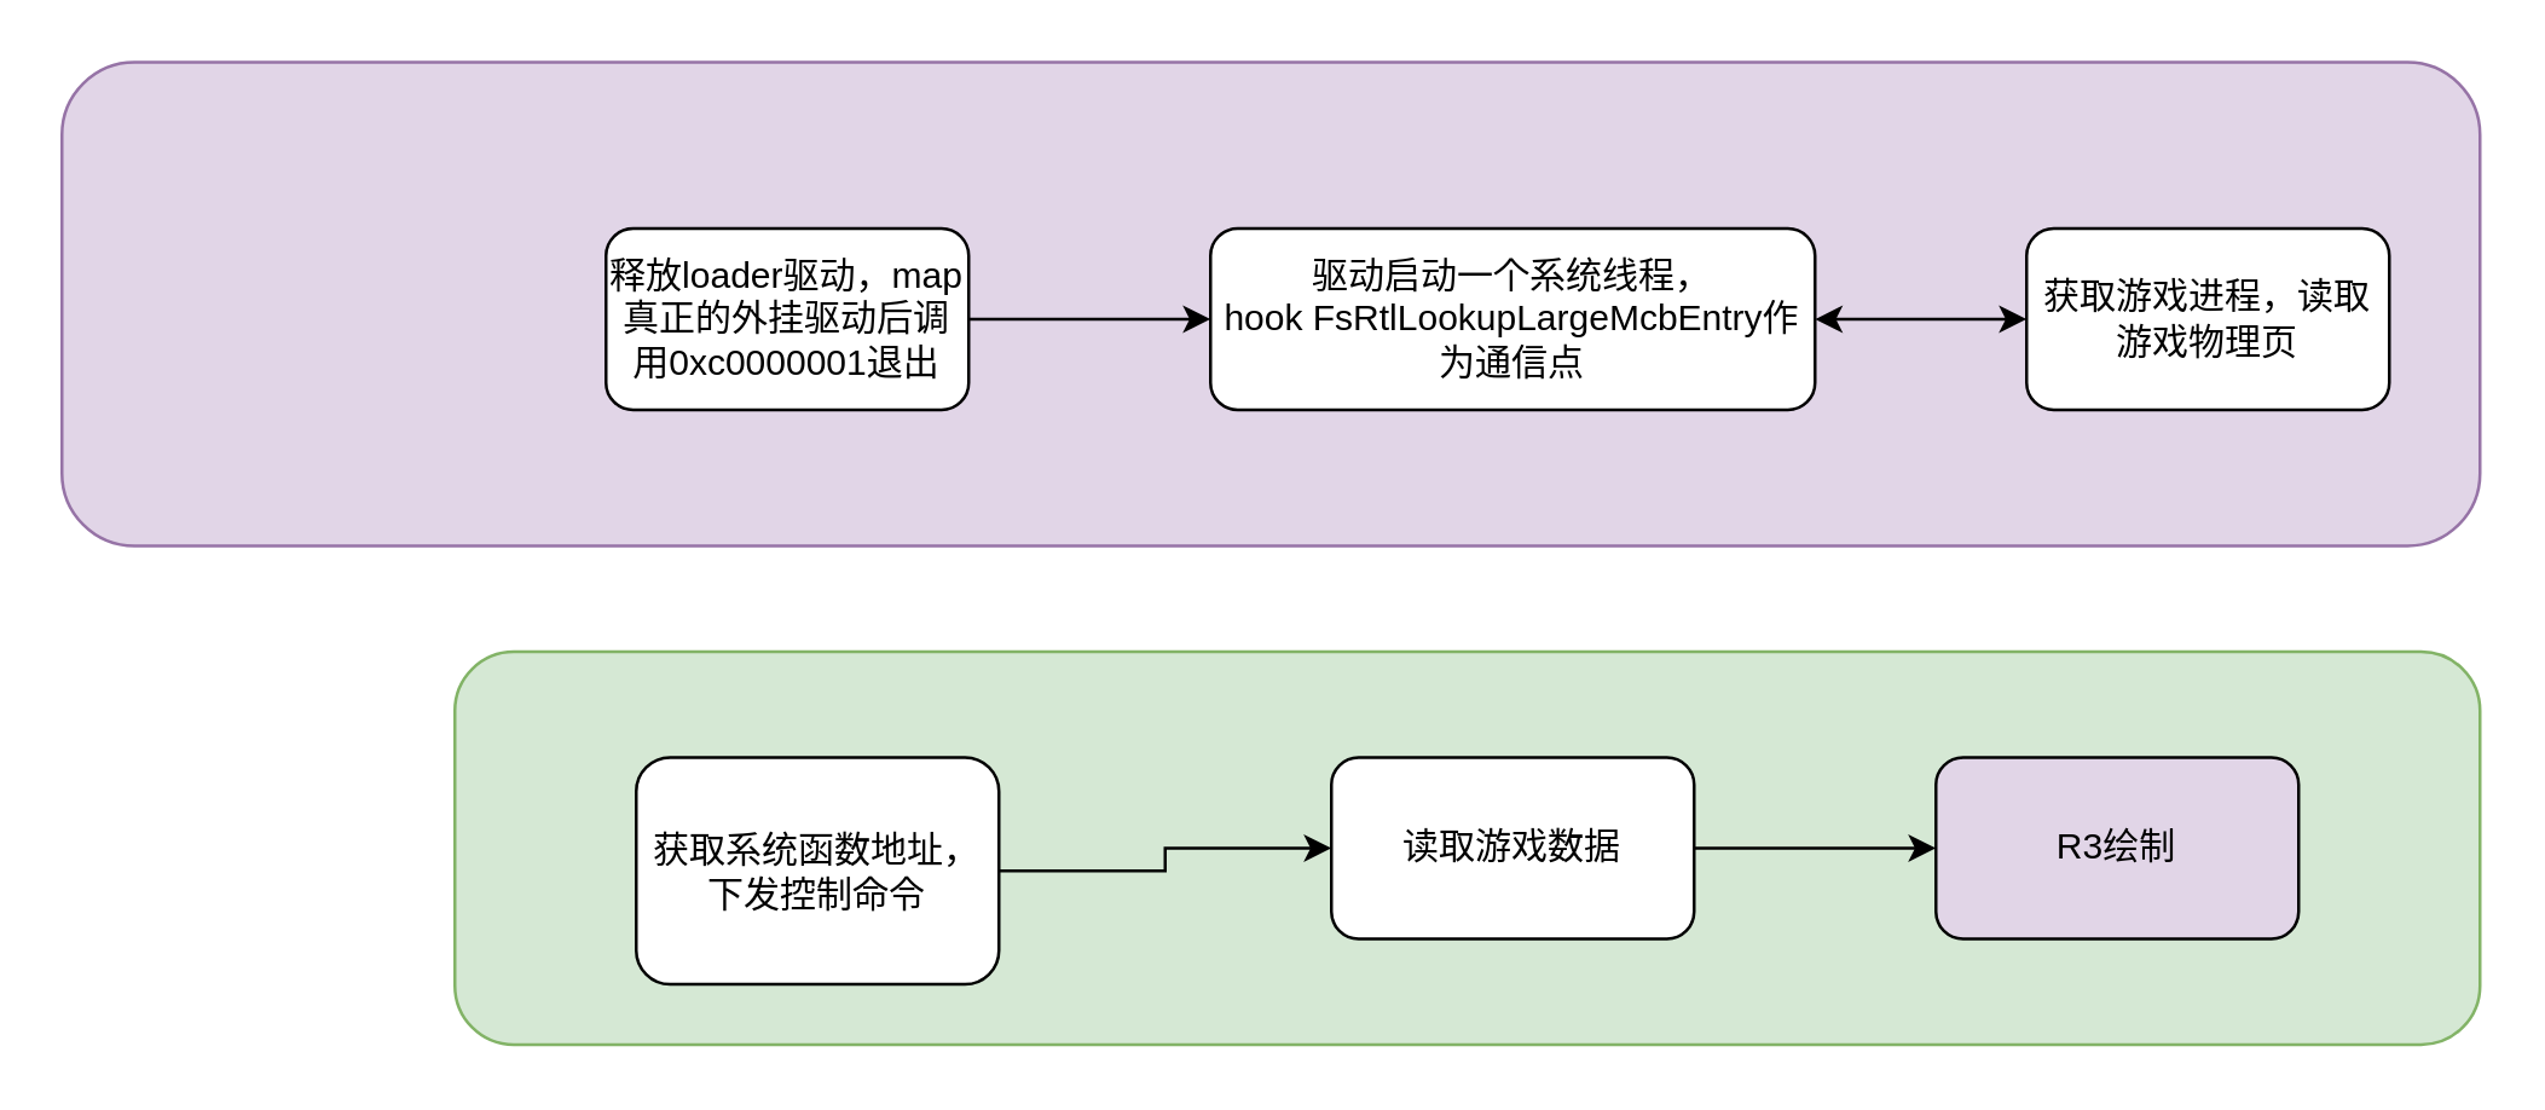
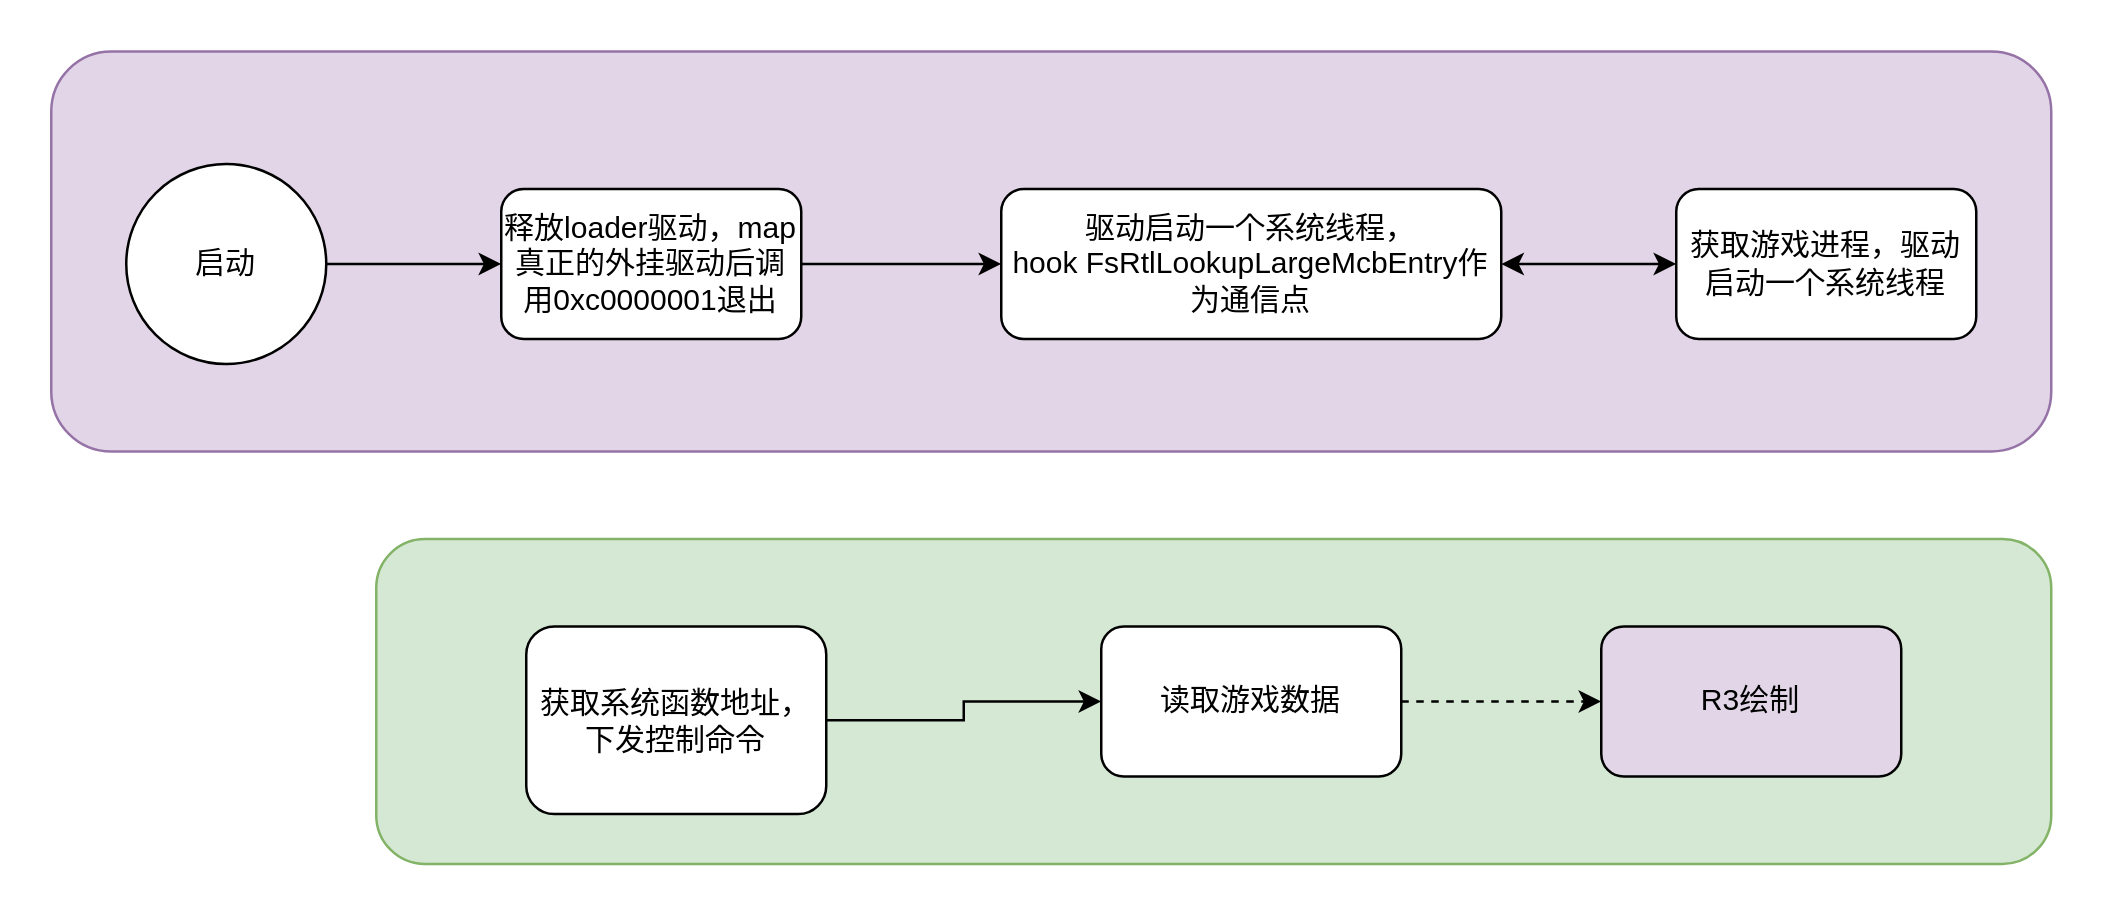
  <mxCell id="0" />
  <mxCell id="1" parent="0" />
  <mxCell id="2" value="" style="rounded=1;whiteSpace=wrap;html=1;fillColor=#d5e8d4;strokeColor=#82b366;" vertex="1" parent="1"><mxGeometry x="150" y="215" width="670" height="130" as="geometry" /></mxCell>
  <mxCell id="3" value="" style="rounded=1;whiteSpace=wrap;html=1;fillColor=#e1d5e7;strokeColor=#9673a6;" vertex="1" parent="1"><mxGeometry x="20" y="20" width="800" height="160" as="geometry" /></mxCell>
+ <mxCell id="4" value="" style="edgeStyle=orthogonalEdgeStyle;rounded=0;orthogonalLoop=1;jettySize=auto;html=1;" edge="1" parent="1" source="5" target="7"><mxGeometry relative="1" as="geometry" /></mxCell>
+ <mxCell id="5" value="启动" style="ellipse;whiteSpace=wrap;html=1;aspect=fixed;" vertex="1" parent="1"><mxGeometry x="50" y="65" width="80" height="80" as="geometry" /></mxCell>
  <mxCell id="6" value="" style="edgeStyle=orthogonalEdgeStyle;rounded=0;orthogonalLoop=1;jettySize=auto;html=1;" edge="1" parent="1" source="7" target="9"><mxGeometry relative="1" as="geometry" /></mxCell>
  <mxCell id="7" value="释放loader驱动，map真正的外挂驱动后调用0xc0000001退出" style="rounded=1;whiteSpace=wrap;html=1;" vertex="1" parent="1"><mxGeometry x="200" y="75" width="120" height="60" as="geometry" /></mxCell>
  <mxCell id="8" value="" style="edgeStyle=orthogonalEdgeStyle;rounded=0;orthogonalLoop=1;jettySize=auto;html=1;startArrow=classic;startFill=1;" edge="1" parent="1" source="9" target="10"><mxGeometry relative="1" as="geometry" /></mxCell>
  <mxCell id="9" value="驱动启动一个系统线程，hook&amp;nbsp;FsRtlLookupLargeMcbEntry作为通信点" style="whiteSpace=wrap;html=1;rounded=1;" vertex="1" parent="1"><mxGeometry x="400" y="75" width="200" height="60" as="geometry" /></mxCell>
- <mxCell id="10" value="获取游戏进程，读取游戏物理页" style="whiteSpace=wrap;html=1;rounded=1;" vertex="1" parent="1"><mxGeometry x="670" y="75" width="120" height="60" as="geometry" /></mxCell>
+ <mxCell id="10" value="获取游戏进程，驱动启动一个系统线程" style="whiteSpace=wrap;html=1;rounded=1;" vertex="1" parent="1"><mxGeometry x="670" y="75" width="120" height="60" as="geometry" /></mxCell>
  <mxCell id="11" value="" style="edgeStyle=orthogonalEdgeStyle;rounded=0;orthogonalLoop=1;jettySize=auto;html=1;" edge="1" parent="1" source="12" target="14"><mxGeometry relative="1" as="geometry" /></mxCell>
  <mxCell id="12" value="获取系统函数地址，下发控制命令" style="rounded=1;whiteSpace=wrap;html=1;" vertex="1" parent="1"><mxGeometry x="210" y="250" width="120" height="75" as="geometry" /></mxCell>
- <mxCell id="13" value="" style="edgeStyle=orthogonalEdgeStyle;rounded=0;orthogonalLoop=1;jettySize=auto;html=1;" edge="1" parent="1" source="14" target="15"><mxGeometry relative="1" as="geometry" /></mxCell>
+ <mxCell id="13" value="" style="edgeStyle=orthogonalEdgeStyle;rounded=0;orthogonalLoop=1;jettySize=auto;html=1;dashed=1;" edge="1" parent="1" source="14" target="15"><mxGeometry relative="1" as="geometry" /></mxCell>
  <mxCell id="14" value="读取游戏数据" style="whiteSpace=wrap;html=1;rounded=1;" vertex="1" parent="1"><mxGeometry x="440" y="250" width="120" height="60" as="geometry" /></mxCell>
  <mxCell id="15" value="R3绘制" style="whiteSpace=wrap;html=1;rounded=1;fillColor=#e1d5e7;" vertex="1" parent="1"><mxGeometry x="640" y="250" width="120" height="60" as="geometry" /></mxCell>
